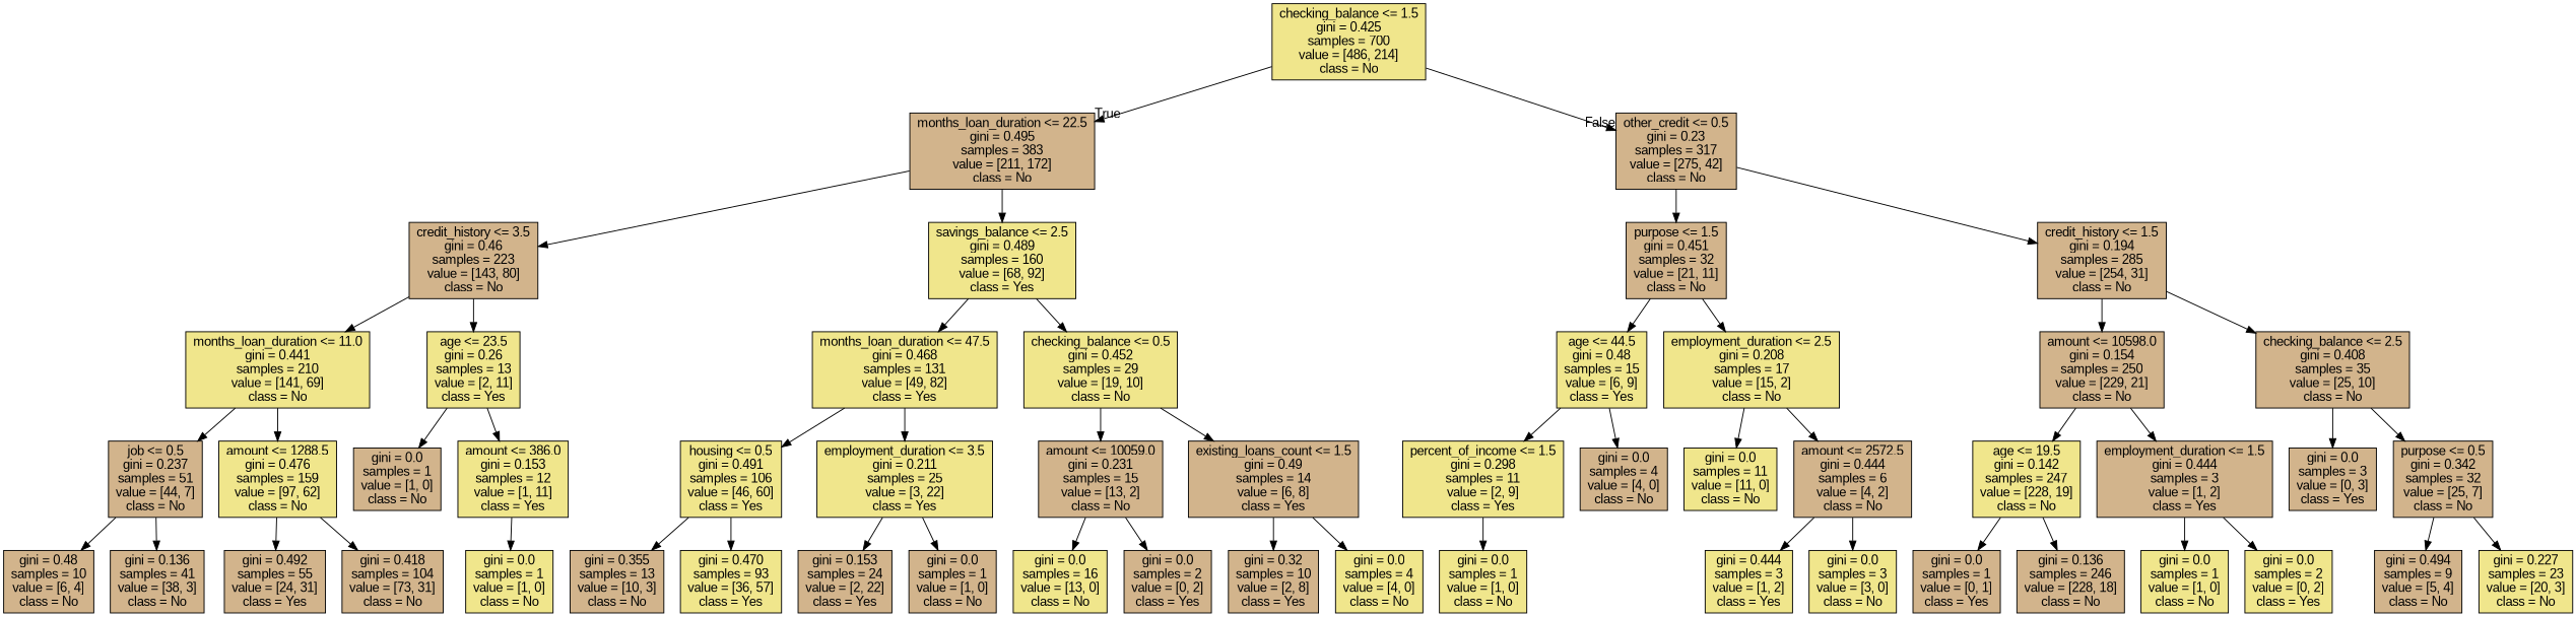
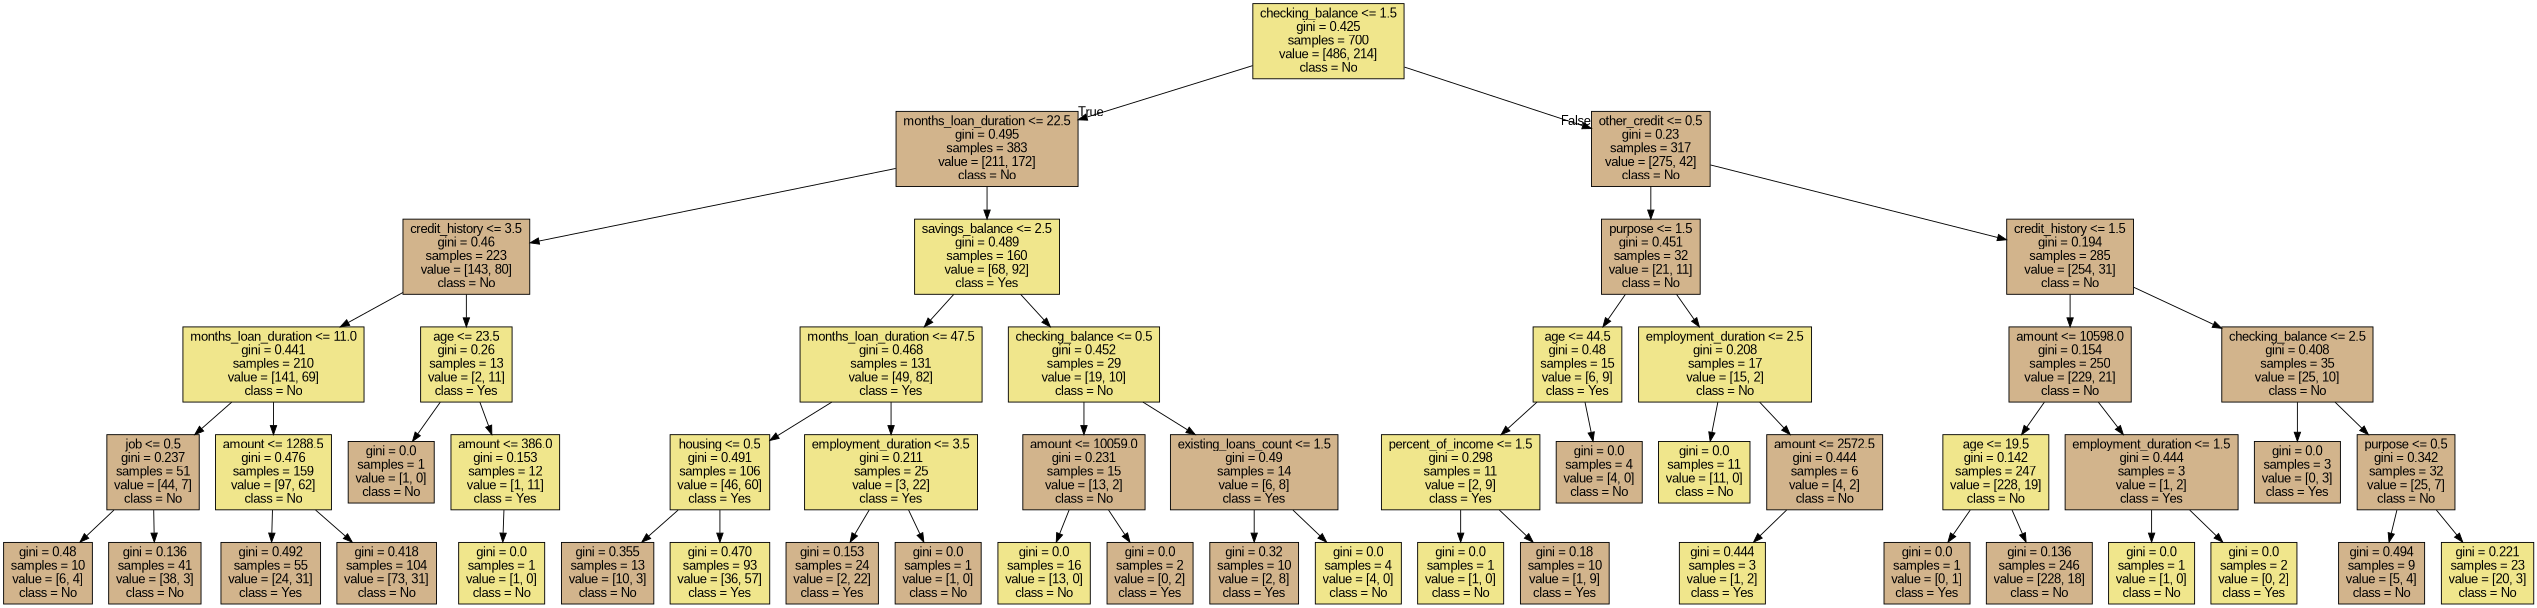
  digraph {
    fontname="Liberation Sans"
    node [fillcolor=tan fontname="Liberation Sans" shape=box style=filled]
    edge [fontname="Liberation Sans"]
    n1 [fillcolor=khaki label="checking_balance <= 1.5\ngini = 0.425\nsamples = 700\nvalue = [486, 214]\nclass = No"]
    n2 [label="months_loan_duration <= 22.5\ngini = 0.495\nsamples = 383\nvalue = [211, 172]\nclass = No"]
    n3 [label="other_credit <= 0.5\ngini = 0.23\nsamples = 317\nvalue = [275, 42]\nclass = No"]
    n4 [label="credit_history <= 3.5\ngini = 0.46\nsamples = 223\nvalue = [143, 80]\nclass = No"]
    n5 [fillcolor=khaki label="savings_balance <= 2.5\ngini = 0.489\nsamples = 160\nvalue = [68, 92]\nclass = Yes"]
    n6 [label="purpose <= 1.5\ngini = 0.451\nsamples = 32\nvalue = [21, 11]\nclass = No"]
    n7 [label="credit_history <= 1.5\ngini = 0.194\nsamples = 285\nvalue = [254, 31]\nclass = No"]
    n8 [fillcolor=khaki label="months_loan_duration <= 11.0\ngini = 0.441\nsamples = 210\nvalue = [141, 69]\nclass = No"]
    n9 [fillcolor=khaki label="age <= 23.5\ngini = 0.26\nsamples = 13\nvalue = [2, 11]\nclass = Yes"]
    n10 [fillcolor=khaki label="months_loan_duration <= 47.5\ngini = 0.468\nsamples = 131\nvalue = [49, 82]\nclass = Yes"]
    n11 [fillcolor=khaki label="checking_balance <= 0.5\ngini = 0.452\nsamples = 29\nvalue = [19, 10]\nclass = No"]
    n12 [label="job <= 0.5\ngini = 0.237\nsamples = 51\nvalue = [44, 7]\nclass = No"]
    n13 [fillcolor=khaki label="amount <= 1288.5\ngini = 0.476\nsamples = 159\nvalue = [97, 62]\nclass = No"]
    n14 [label="gini = 0.0\nsamples = 1\nvalue = [1, 0]\nclass = No"]
    n15 [fillcolor=khaki label="amount <= 386.0\ngini = 0.153\nsamples = 12\nvalue = [1, 11]\nclass = Yes"]
    n16 [label="gini = 0.48\nsamples = 10\nvalue = [6, 4]\nclass = No"]
    n17 [label="gini = 0.136\nsamples = 41\nvalue = [38, 3]\nclass = No"]
    n18 [label="gini = 0.492\nsamples = 55\nvalue = [24, 31]\nclass = Yes"]
    n19 [label="gini = 0.418\nsamples = 104\nvalue = [73, 31]\nclass = No"]
    n20 [fillcolor=khaki label="gini = 0.0\nsamples = 1\nvalue = [1, 0]\nclass = No"]
    n21 [fillcolor=khaki label="housing <= 0.5\ngini = 0.491\nsamples = 106\nvalue = [46, 60]\nclass = Yes"]
    n22 [fillcolor=khaki label="employment_duration <= 3.5\ngini = 0.211\nsamples = 25\nvalue = [3, 22]\nclass = Yes"]
    n23 [label="amount <= 10059.0\ngini = 0.231\nsamples = 15\nvalue = [13, 2]\nclass = No"]
    n24 [label="existing_loans_count <= 1.5\ngini = 0.49\nsamples = 14\nvalue = [6, 8]\nclass = Yes"]
    n25 [label="gini = 0.355\nsamples = 13\nvalue = [10, 3]\nclass = No"]
    n26 [fillcolor=khaki label="gini = 0.470\nsamples = 93\nvalue = [36, 57]\nclass = Yes"]
    n27 [label="gini = 0.153\nsamples = 24\nvalue = [2, 22]\nclass = Yes"]
    n28 [label="gini = 0.0\nsamples = 1\nvalue = [1, 0]\nclass = No"]
    n29 [fillcolor=khaki label="gini = 0.0\nsamples = 16\nvalue = [13, 0]\nclass = No"]
    n30 [label="gini = 0.0\nsamples = 2\nvalue = [0, 2]\nclass = Yes"]
    n31 [label="gini = 0.32\nsamples = 10\nvalue = [2, 8]\nclass = Yes"]
    n32 [fillcolor=khaki label="gini = 0.0\nsamples = 4\nvalue = [4, 0]\nclass = No"]
    n33 [fillcolor=khaki label="age <= 44.5\ngini = 0.48\nsamples = 15\nvalue = [6, 9]\nclass = Yes"]
    n34 [fillcolor=khaki label="employment_duration <= 2.5\ngini = 0.208\nsamples = 17\nvalue = [15, 2]\nclass = No"]
    n35 [label="amount <= 10598.0\ngini = 0.154\nsamples = 250\nvalue = [229, 21]\nclass = No"]
    n36 [label="checking_balance <= 2.5\ngini = 0.408\nsamples = 35\nvalue = [25, 10]\nclass = No"]
    n37 [fillcolor=khaki label="percent_of_income <= 1.5\ngini = 0.298\nsamples = 11\nvalue = [2, 9]\nclass = Yes"]
    n38 [label="gini = 0.0\nsamples = 4\nvalue = [4, 0]\nclass = No"]
    n39 [fillcolor=khaki label="gini = 0.0\nsamples = 11\nvalue = [11, 0]\nclass = No"]
    n40 [label="amount <= 2572.5\ngini = 0.444\nsamples = 6\nvalue = [4, 2]\nclass = No"]
    n41 [fillcolor=khaki label="gini = 0.0\nsamples = 1\nvalue = [1, 0]\nclass = No"]
+   n42 [label="gini = 0.18\nsamples = 10\nvalue = [1, 9]\nclass = Yes"]
    n43 [fillcolor=khaki label="gini = 0.444\nsamples = 3\nvalue = [1, 2]\nclass = Yes"]
-   n44 [fillcolor=khaki label="gini = 0.0\nsamples = 3\nvalue = [3, 0]\nclass = No"]
    n45 [fillcolor=khaki label="age <= 19.5\ngini = 0.142\nsamples = 247\nvalue = [228, 19]\nclass = No"]
    n46 [label="employment_duration <= 1.5\ngini = 0.444\nsamples = 3\nvalue = [1, 2]\nclass = Yes"]
    n47 [label="gini = 0.0\nsamples = 3\nvalue = [0, 3]\nclass = Yes"]
    n48 [label="purpose <= 0.5\ngini = 0.342\nsamples = 32\nvalue = [25, 7]\nclass = No"]
    n49 [label="gini = 0.0\nsamples = 1\nvalue = [0, 1]\nclass = Yes"]
    n50 [label="gini = 0.136\nsamples = 246\nvalue = [228, 18]\nclass = No"]
    n51 [fillcolor=khaki label="gini = 0.0\nsamples = 1\nvalue = [1, 0]\nclass = No"]
    n52 [fillcolor=khaki label="gini = 0.0\nsamples = 2\nvalue = [0, 2]\nclass = Yes"]
    n53 [label="gini = 0.494\nsamples = 9\nvalue = [5, 4]\nclass = No"]
-   n54 [fillcolor=khaki label="gini = 0.227\nsamples = 23\nvalue = [20, 3]\nclass = No"]
+   n54 [fillcolor=khaki label="gini = 0.221\nsamples = 23\nvalue = [20, 3]\nclass = No"]
    n1 -> n2 [headlabel=True labelangle=45 labeldistance=2.5]
    n1 -> n3 [headlabel=False labelangle=-45 labeldistance=2.5]
    n2 -> n4
    n2 -> n5
    n3 -> n6
    n3 -> n7
    n4 -> n8
    n4 -> n9
    n5 -> n10
    n5 -> n11
    n6 -> n33
    n6 -> n34
    n7 -> n35
    n7 -> n36
    n8 -> n12
    n8 -> n13
    n9 -> n14
    n9 -> n15
    n10 -> n21
    n10 -> n22
    n11 -> n23
    n11 -> n24
    n12 -> n16
    n12 -> n17
    n13 -> n18
    n13 -> n19
    n15 -> n20
    n21 -> n25
    n21 -> n26
    n22 -> n27
    n22 -> n28
    n23 -> n29
    n23 -> n30
    n24 -> n31
    n24 -> n32
    n33 -> n37
    n33 -> n38
    n34 -> n39
    n34 -> n40
    n35 -> n45
    n35 -> n46
    n36 -> n47
    n36 -> n48
    n37 -> n41
+   n37 -> n42
    n40 -> n43
-   n40 -> n44
    n45 -> n49
    n45 -> n50
    n46 -> n51
    n46 -> n52
    n48 -> n53
    n48 -> n54
  }
